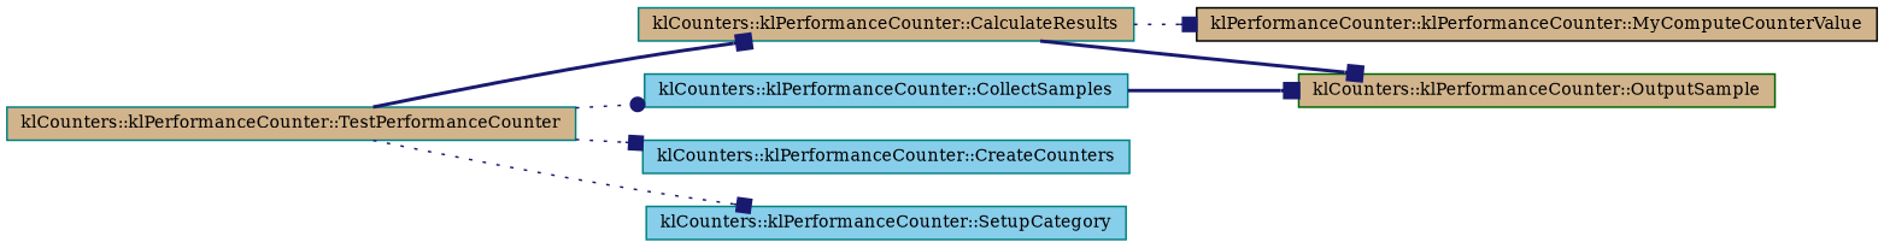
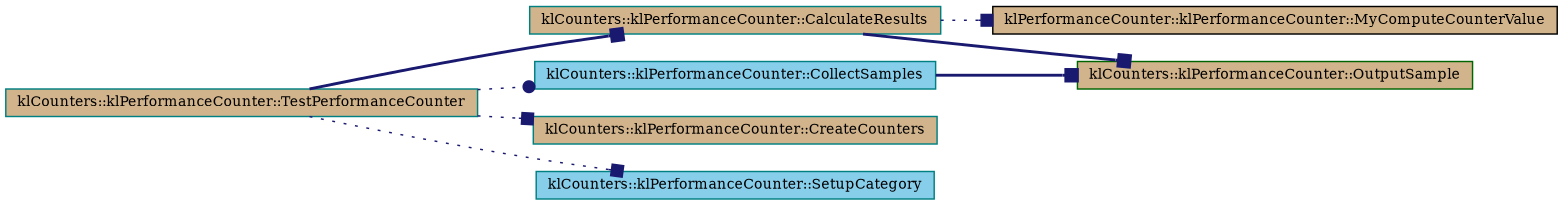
  digraph {
    fontname="DejaVu Serif"
    rankdir=LR
    node [color=teal fillcolor=tan fontname="DejaVu Serif" fontsize=10 shape=record style=filled]
    edge [arrowhead=box color=midnightblue fontname="DejaVu Serif" fontsize=10 labelfontname=Helvetica labelfontsize=10 style=dotted]
    n1 [fontcolor=black height=0.2 label="klCounters::klPerformanceCounter::TestPerformanceCounter" width=0.4]
    n2 [height=0.2 label="klCounters::klPerformanceCounter::CalculateResults" width=0.4]
    n3 [fillcolor=skyblue height=0.2 label="klCounters::klPerformanceCounter::CollectSamples" width=0.4]
-   n4 [fillcolor=skyblue height=0.2 label="klCounters::klPerformanceCounter::CreateCounters" width=0.4]
+   n4 [height=0.2 label="klCounters::klPerformanceCounter::CreateCounters" width=0.4]
    n5 [fillcolor=skyblue height=0.2 label="klCounters::klPerformanceCounter::SetupCategory" width=0.4]
    n6 [color=black height=0.2 label="klPerformanceCounter::klPerformanceCounter::MyComputeCounterValue" width=0.4]
    n7 [color=darkgreen height=0.2 label="klCounters::klPerformanceCounter::OutputSample" width=0.4]
    n1 -> n2 [style=bold]
    n1 -> n3 [arrowhead=dot]
    n1 -> n4
    n1 -> n5
    n2 -> n6
    n2 -> n7 [style=bold]
    n3 -> n7 [style=bold]
  }
